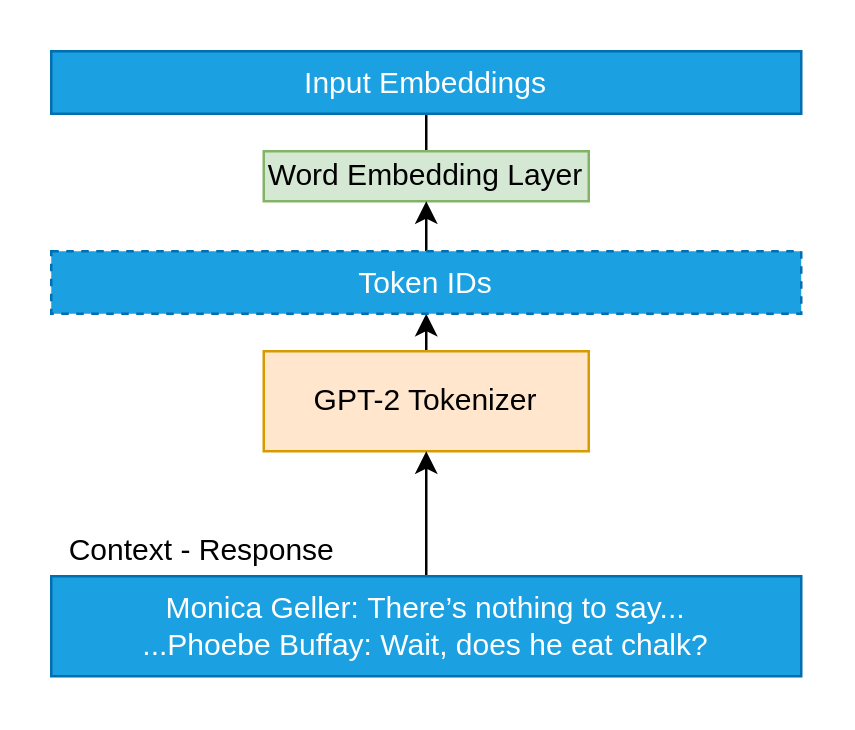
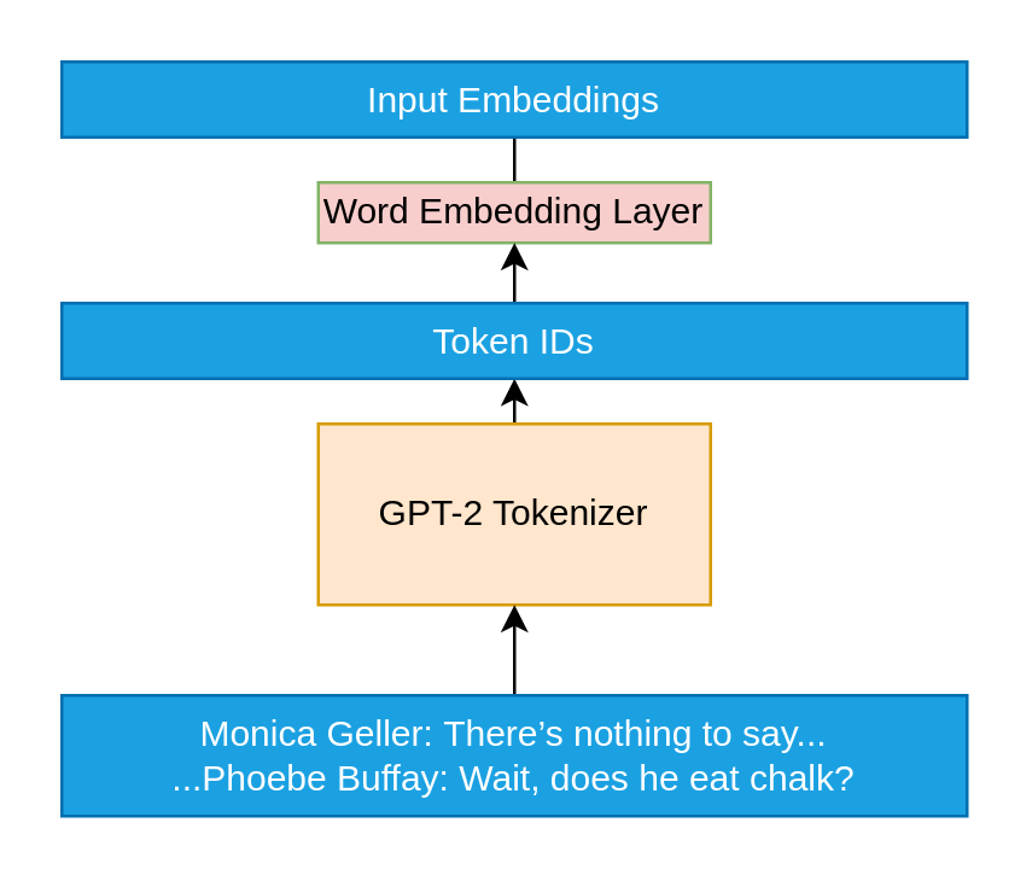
  <mxCell id="0" />
  <mxCell id="1" parent="0" />
  <mxCell id="2" style="edgeStyle=orthogonalEdgeStyle;rounded=0;orthogonalLoop=1;jettySize=auto;html=1;exitX=0.5;exitY=0;exitDx=0;exitDy=0;entryX=0.5;entryY=1;entryDx=0;entryDy=0;" edge="1" parent="1" source="3" target="8"><mxGeometry relative="1" as="geometry" /></mxCell>
- <mxCell id="3" value="GPT-2 Tokenizer" style="rounded=0;whiteSpace=wrap;html=1;fillColor=#ffe6cc;strokeColor=#d79b00;" parent="1" vertex="1"><mxGeometry x="105" y="140" width="130" height="40" as="geometry" /></mxCell>
+ <mxCell id="3" value="GPT-2 Tokenizer" style="rounded=0;whiteSpace=wrap;html=1;fillColor=#ffe6cc;strokeColor=#d79b00;" parent="1" vertex="1"><mxGeometry x="105" y="140" width="130" height="60" as="geometry" /></mxCell>
  <mxCell id="4" style="edgeStyle=orthogonalEdgeStyle;rounded=0;orthogonalLoop=1;jettySize=auto;html=1;exitX=0.5;exitY=0;exitDx=0;exitDy=0;entryX=0.5;entryY=1;entryDx=0;entryDy=0;endArrow=none;" edge="1" parent="1" source="5" target="6"><mxGeometry relative="1" as="geometry" /></mxCell>
- <mxCell id="5" value="Word Embedding Layer" style="rounded=0;whiteSpace=wrap;html=1;fillColor=#d5e8d4;strokeColor=#82b366;" parent="1" vertex="1"><mxGeometry x="105" y="60" width="130" height="20" as="geometry" /></mxCell>
+ <mxCell id="5" value="Word Embedding Layer" style="rounded=0;whiteSpace=wrap;html=1;fillColor=#f8cecc;strokeColor=#82b366;" parent="1" vertex="1"><mxGeometry x="105" y="60" width="130" height="20" as="geometry" /></mxCell>
  <mxCell id="6" value="Input Embeddings" style="rounded=0;whiteSpace=wrap;html=1;fillColor=#1ba1e2;strokeColor=#006EAF;fontColor=#ffffff;" vertex="1" parent="1"><mxGeometry x="20" y="20" width="300" height="25" as="geometry" /></mxCell>
  <mxCell id="7" style="edgeStyle=orthogonalEdgeStyle;rounded=0;orthogonalLoop=1;jettySize=auto;html=1;exitX=0.5;exitY=0;exitDx=0;exitDy=0;entryX=0.5;entryY=1;entryDx=0;entryDy=0;" edge="1" parent="1" source="8" target="5"><mxGeometry relative="1" as="geometry" /></mxCell>
- <mxCell id="8" value="Token IDs" style="rounded=0;whiteSpace=wrap;html=1;fillColor=#1ba1e2;strokeColor=#006EAF;fontColor=#ffffff;dashed=1;" vertex="1" parent="1"><mxGeometry x="20" y="100" width="300" height="25" as="geometry" /></mxCell>
+ <mxCell id="8" value="Token IDs" style="rounded=0;whiteSpace=wrap;html=1;fillColor=#1ba1e2;strokeColor=#006EAF;fontColor=#ffffff;" vertex="1" parent="1"><mxGeometry x="20" y="100" width="300" height="25" as="geometry" /></mxCell>
  <mxCell id="9" style="edgeStyle=orthogonalEdgeStyle;rounded=0;orthogonalLoop=1;jettySize=auto;html=1;exitX=0.5;exitY=0;exitDx=0;exitDy=0;entryX=0.5;entryY=1;entryDx=0;entryDy=0;" edge="1" parent="1" source="10" target="3"><mxGeometry relative="1" as="geometry" /></mxCell>
  <mxCell id="10" value="Monica Geller:&amp;nbsp;There’s nothing to say...&lt;br&gt;...Phoebe Buffay: Wait, does he eat chalk?" style="rounded=0;whiteSpace=wrap;html=1;fillColor=#1ba1e2;fontColor=#ffffff;strokeColor=#006EAF;" parent="1" vertex="1"><mxGeometry x="20" y="230" width="300" height="40" as="geometry" /></mxCell>
- <mxCell id="11" value="Context - Response" style="text;html=1;align=center;verticalAlign=middle;resizable=0;points=[];autosize=1;strokeColor=none;fillColor=none;fontColor=#000000;" parent="1" vertex="1"><mxGeometry x="20" y="210" width="120" height="20" as="geometry" /></mxCell>
